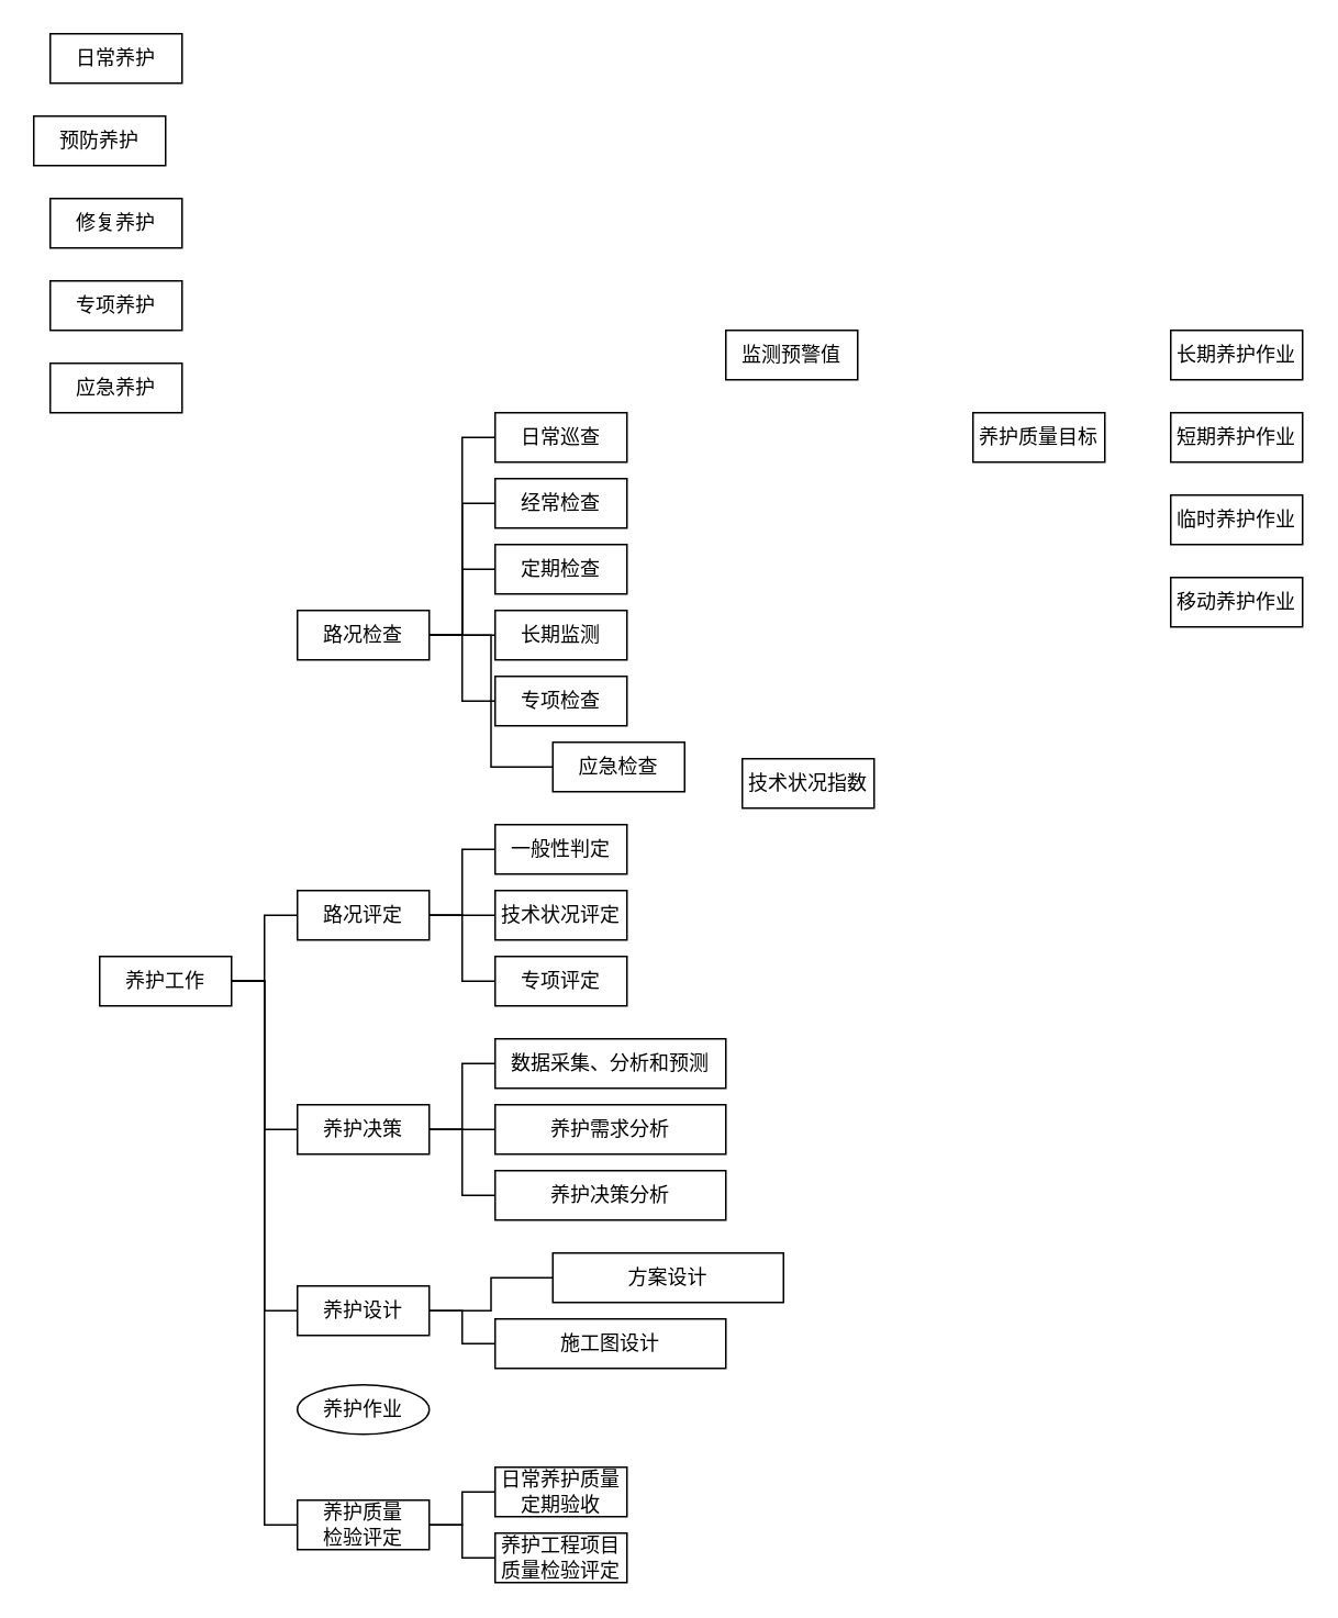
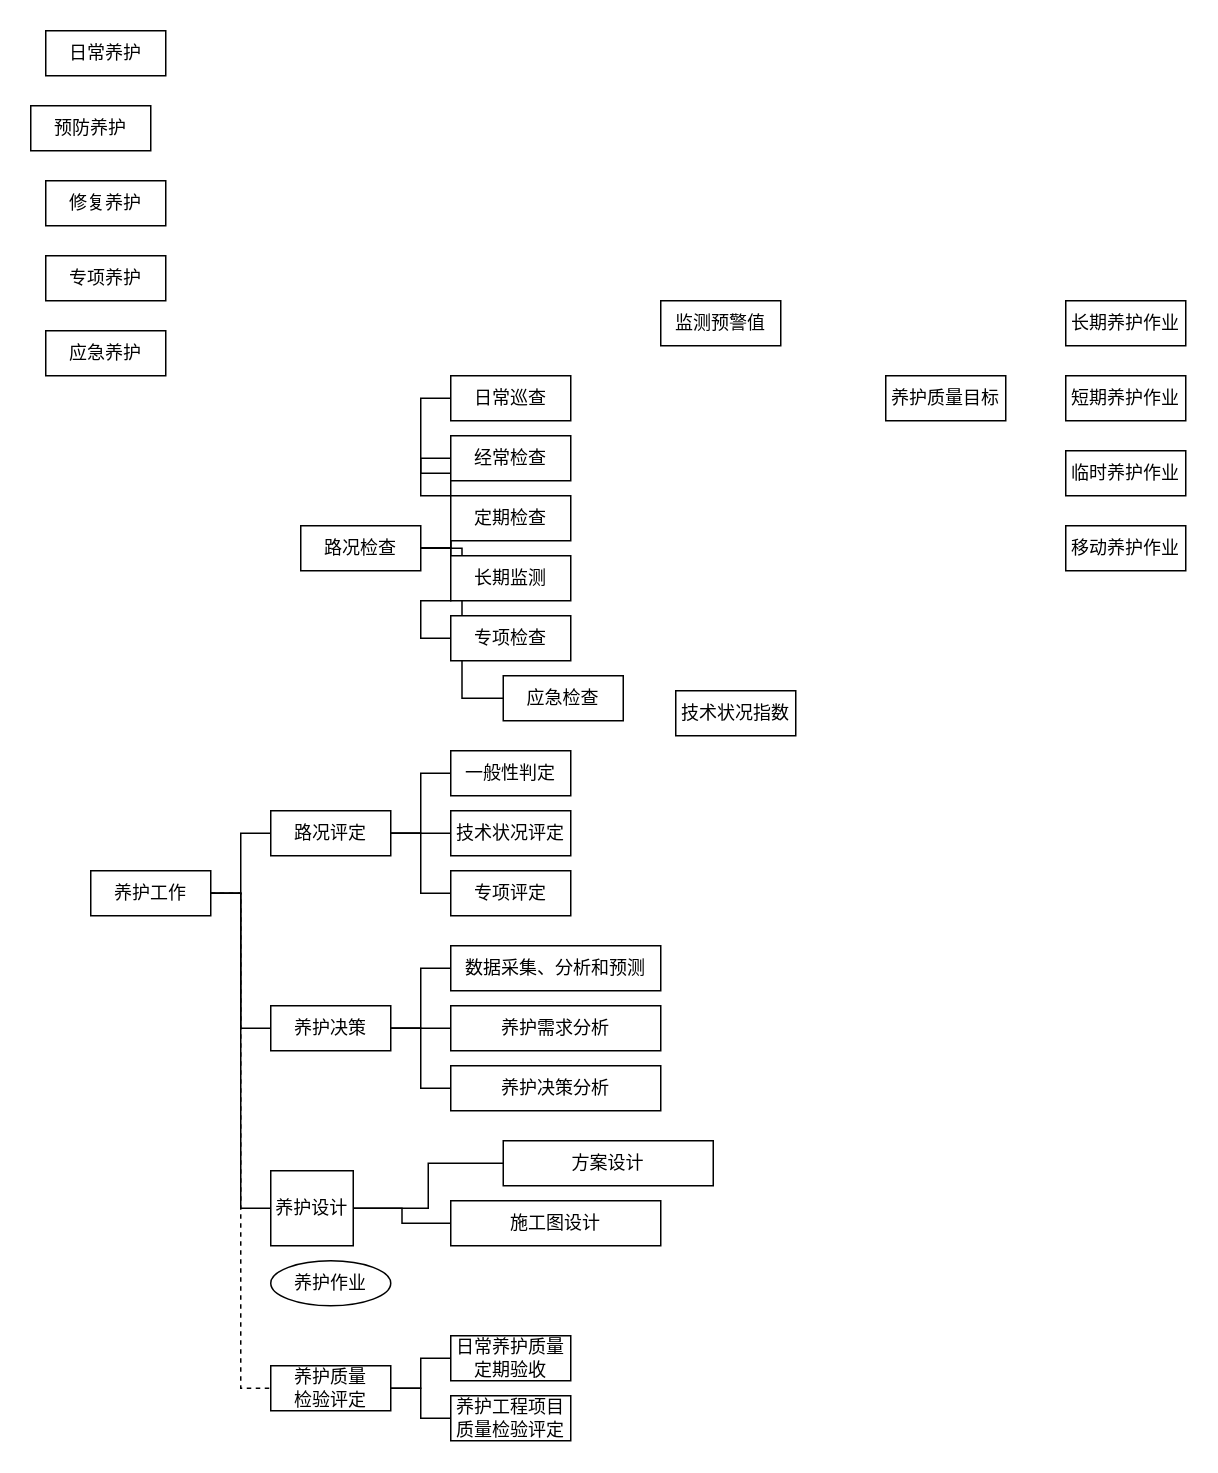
  <mxCell id="0" />
  <mxCell id="1" parent="0" />
  <mxCell id="2" value="日常养护" style="rounded=0;whiteSpace=wrap;html=1;" vertex="1" parent="1"><mxGeometry x="30" y="20" width="80" height="30" as="geometry" /></mxCell>
  <mxCell id="3" value="预防养护" style="rounded=0;whiteSpace=wrap;html=1;" vertex="1" parent="1"><mxGeometry x="20" y="70" width="80" height="30" as="geometry" /></mxCell>
  <mxCell id="4" value="修复养护" style="rounded=0;whiteSpace=wrap;html=1;" vertex="1" parent="1"><mxGeometry x="30" y="120" width="80" height="30" as="geometry" /></mxCell>
  <mxCell id="5" value="专项养护" style="rounded=0;whiteSpace=wrap;html=1;" vertex="1" parent="1"><mxGeometry x="30" y="170" width="80" height="30" as="geometry" /></mxCell>
  <mxCell id="6" value="应急养护" style="rounded=0;whiteSpace=wrap;html=1;" vertex="1" parent="1"><mxGeometry x="30" y="220" width="80" height="30" as="geometry" /></mxCell>
  <mxCell id="7" style="edgeStyle=orthogonalEdgeStyle;rounded=0;orthogonalLoop=1;jettySize=auto;html=1;exitX=1;exitY=0.5;exitDx=0;exitDy=0;entryX=0;entryY=0.5;entryDx=0;entryDy=0;endArrow=none;endFill=0;" edge="1" parent="1" source="13" target="14"><mxGeometry relative="1" as="geometry" /></mxCell>
  <mxCell id="8" style="edgeStyle=orthogonalEdgeStyle;rounded=0;orthogonalLoop=1;jettySize=auto;html=1;exitX=1;exitY=0.5;exitDx=0;exitDy=0;entryX=0;entryY=0.5;entryDx=0;entryDy=0;endArrow=none;endFill=0;" edge="1" parent="1" source="13" target="15"><mxGeometry relative="1" as="geometry" /></mxCell>
  <mxCell id="9" style="edgeStyle=orthogonalEdgeStyle;rounded=0;orthogonalLoop=1;jettySize=auto;html=1;exitX=1;exitY=0.5;exitDx=0;exitDy=0;entryX=0;entryY=0.5;entryDx=0;entryDy=0;endArrow=none;endFill=0;" edge="1" parent="1" source="13" target="16"><mxGeometry relative="1" as="geometry" /></mxCell>
  <mxCell id="10" style="edgeStyle=orthogonalEdgeStyle;rounded=0;orthogonalLoop=1;jettySize=auto;html=1;exitX=1;exitY=0.5;exitDx=0;exitDy=0;entryX=0;entryY=0.5;entryDx=0;entryDy=0;endArrow=none;endFill=0;" edge="1" parent="1" source="13" target="17"><mxGeometry relative="1" as="geometry" /></mxCell>
  <mxCell id="11" style="edgeStyle=orthogonalEdgeStyle;rounded=0;orthogonalLoop=1;jettySize=auto;html=1;exitX=1;exitY=0.5;exitDx=0;exitDy=0;entryX=0;entryY=0.5;entryDx=0;entryDy=0;endArrow=none;endFill=0;" edge="1" parent="1" source="13" target="18"><mxGeometry relative="1" as="geometry" /></mxCell>
  <mxCell id="12" style="edgeStyle=orthogonalEdgeStyle;rounded=0;orthogonalLoop=1;jettySize=auto;html=1;exitX=1;exitY=0.5;exitDx=0;exitDy=0;entryX=0;entryY=0.5;entryDx=0;entryDy=0;endArrow=none;endFill=0;" edge="1" parent="1" source="13" target="19"><mxGeometry relative="1" as="geometry" /></mxCell>
- <mxCell id="13" value="路况检查" style="rounded=0;whiteSpace=wrap;html=1;" vertex="1" parent="1"><mxGeometry x="180" y="370" width="80" height="30" as="geometry" /></mxCell>
+ <mxCell id="13" value="路况检查" style="rounded=0;whiteSpace=wrap;html=1;" vertex="1" parent="1"><mxGeometry x="200" y="350" width="80" height="30" as="geometry" /></mxCell>
  <mxCell id="14" value="日常巡查" style="rounded=0;whiteSpace=wrap;html=1;" vertex="1" parent="1"><mxGeometry x="300" y="250" width="80" height="30" as="geometry" /></mxCell>
  <mxCell id="15" value="经常检查" style="rounded=0;whiteSpace=wrap;html=1;" vertex="1" parent="1"><mxGeometry x="300" y="290" width="80" height="30" as="geometry" /></mxCell>
  <mxCell id="16" value="定期检查" style="rounded=0;whiteSpace=wrap;html=1;" vertex="1" parent="1"><mxGeometry x="300" y="330" width="80" height="30" as="geometry" /></mxCell>
  <mxCell id="17" value="长期监测" style="rounded=0;whiteSpace=wrap;html=1;" vertex="1" parent="1"><mxGeometry x="300" y="370" width="80" height="30" as="geometry" /></mxCell>
  <mxCell id="18" value="专项检查" style="rounded=0;whiteSpace=wrap;html=1;" vertex="1" parent="1"><mxGeometry x="300" y="410" width="80" height="30" as="geometry" /></mxCell>
  <mxCell id="19" value="应急检查" style="rounded=0;whiteSpace=wrap;html=1;" vertex="1" parent="1"><mxGeometry x="335" y="450" width="80" height="30" as="geometry" /></mxCell>
  <mxCell id="20" value="监测预警值" style="rounded=0;whiteSpace=wrap;html=1;" vertex="1" parent="1"><mxGeometry x="440" y="200" width="80" height="30" as="geometry" /></mxCell>
  <mxCell id="21" style="edgeStyle=orthogonalEdgeStyle;rounded=0;orthogonalLoop=1;jettySize=auto;html=1;exitX=1;exitY=0.5;exitDx=0;exitDy=0;endArrow=none;endFill=0;entryX=0;entryY=0.5;entryDx=0;entryDy=0;" edge="1" parent="1" source="24" target="25"><mxGeometry relative="1" as="geometry" /></mxCell>
  <mxCell id="22" style="edgeStyle=orthogonalEdgeStyle;rounded=0;orthogonalLoop=1;jettySize=auto;html=1;exitX=1;exitY=0.5;exitDx=0;exitDy=0;entryX=0;entryY=0.5;entryDx=0;entryDy=0;endArrow=none;endFill=0;" edge="1" parent="1" source="24" target="26"><mxGeometry relative="1" as="geometry" /></mxCell>
  <mxCell id="23" style="edgeStyle=orthogonalEdgeStyle;rounded=0;orthogonalLoop=1;jettySize=auto;html=1;exitX=1;exitY=0.5;exitDx=0;exitDy=0;entryX=0;entryY=0.5;entryDx=0;entryDy=0;endArrow=none;endFill=0;" edge="1" parent="1" source="24" target="27"><mxGeometry relative="1" as="geometry" /></mxCell>
  <mxCell id="24" value="路况评定" style="rounded=0;whiteSpace=wrap;html=1;" vertex="1" parent="1"><mxGeometry x="180" y="540" width="80" height="30" as="geometry" /></mxCell>
  <mxCell id="25" value="一般性判定" style="rounded=0;whiteSpace=wrap;html=1;" vertex="1" parent="1"><mxGeometry x="300" y="500" width="80" height="30" as="geometry" /></mxCell>
  <mxCell id="26" value="技术状况评定" style="rounded=0;whiteSpace=wrap;html=1;" vertex="1" parent="1"><mxGeometry x="300" y="540" width="80" height="30" as="geometry" /></mxCell>
  <mxCell id="27" value="专项评定" style="rounded=0;whiteSpace=wrap;html=1;" vertex="1" parent="1"><mxGeometry x="300" y="580" width="80" height="30" as="geometry" /></mxCell>
  <mxCell id="28" value="技术状况指数" style="rounded=0;whiteSpace=wrap;html=1;" vertex="1" parent="1"><mxGeometry x="450" y="460" width="80" height="30" as="geometry" /></mxCell>
  <mxCell id="29" style="edgeStyle=orthogonalEdgeStyle;rounded=0;orthogonalLoop=1;jettySize=auto;html=1;exitX=1;exitY=0.5;exitDx=0;exitDy=0;entryX=0;entryY=0.5;entryDx=0;entryDy=0;endArrow=none;endFill=0;" edge="1" parent="1" source="32" target="38"><mxGeometry relative="1" as="geometry" /></mxCell>
  <mxCell id="30" style="edgeStyle=orthogonalEdgeStyle;rounded=0;orthogonalLoop=1;jettySize=auto;html=1;exitX=1;exitY=0.5;exitDx=0;exitDy=0;entryX=0;entryY=0.5;entryDx=0;entryDy=0;endArrow=none;endFill=0;" edge="1" parent="1" source="32" target="39"><mxGeometry relative="1" as="geometry" /></mxCell>
  <mxCell id="31" style="edgeStyle=orthogonalEdgeStyle;rounded=0;orthogonalLoop=1;jettySize=auto;html=1;exitX=1;exitY=0.5;exitDx=0;exitDy=0;entryX=0;entryY=0.5;entryDx=0;entryDy=0;endArrow=none;endFill=0;" edge="1" parent="1" source="32" target="40"><mxGeometry relative="1" as="geometry" /></mxCell>
  <mxCell id="32" value="养护决策" style="rounded=0;whiteSpace=wrap;html=1;" vertex="1" parent="1"><mxGeometry x="180" y="670" width="80" height="30" as="geometry" /></mxCell>
  <mxCell id="33" value="养护质量目标" style="rounded=0;whiteSpace=wrap;html=1;" vertex="1" parent="1"><mxGeometry x="590" y="250" width="80" height="30" as="geometry" /></mxCell>
  <mxCell id="34" value="长期养护作业" style="rounded=0;whiteSpace=wrap;html=1;" vertex="1" parent="1"><mxGeometry x="710" y="200" width="80" height="30" as="geometry" /></mxCell>
  <mxCell id="35" value="短期养护作业" style="rounded=0;whiteSpace=wrap;html=1;" vertex="1" parent="1"><mxGeometry x="710" y="250" width="80" height="30" as="geometry" /></mxCell>
  <mxCell id="36" value="临时养护作业" style="rounded=0;whiteSpace=wrap;html=1;" vertex="1" parent="1"><mxGeometry x="710" y="300" width="80" height="30" as="geometry" /></mxCell>
  <mxCell id="37" value="移动养护作业" style="rounded=0;whiteSpace=wrap;html=1;" vertex="1" parent="1"><mxGeometry x="710" y="350" width="80" height="30" as="geometry" /></mxCell>
  <mxCell id="38" value="数据采集、分析和预测" style="rounded=0;whiteSpace=wrap;html=1;" vertex="1" parent="1"><mxGeometry x="300" y="630" width="140" height="30" as="geometry" /></mxCell>
  <mxCell id="39" value="养护需求分析" style="rounded=0;whiteSpace=wrap;html=1;" vertex="1" parent="1"><mxGeometry x="300" y="670" width="140" height="30" as="geometry" /></mxCell>
  <mxCell id="40" value="养护决策分析" style="rounded=0;whiteSpace=wrap;html=1;" vertex="1" parent="1"><mxGeometry x="300" y="710" width="140" height="30" as="geometry" /></mxCell>
  <mxCell id="41" style="edgeStyle=orthogonalEdgeStyle;rounded=0;orthogonalLoop=1;jettySize=auto;html=1;exitX=1;exitY=0.5;exitDx=0;exitDy=0;entryX=0;entryY=0.5;entryDx=0;entryDy=0;endArrow=none;endFill=0;" edge="1" parent="1" source="45" target="24"><mxGeometry relative="1" as="geometry" /></mxCell>
  <mxCell id="42" style="edgeStyle=orthogonalEdgeStyle;rounded=0;orthogonalLoop=1;jettySize=auto;html=1;exitX=1;exitY=0.5;exitDx=0;exitDy=0;entryX=0;entryY=0.5;entryDx=0;entryDy=0;endArrow=none;endFill=0;" edge="1" parent="1" source="45" target="32"><mxGeometry relative="1" as="geometry" /></mxCell>
  <mxCell id="43" style="edgeStyle=orthogonalEdgeStyle;rounded=0;orthogonalLoop=1;jettySize=auto;html=1;exitX=1;exitY=0.5;exitDx=0;exitDy=0;entryX=0;entryY=0.5;entryDx=0;entryDy=0;endArrow=none;endFill=0;" edge="1" parent="1" source="45" target="48"><mxGeometry relative="1" as="geometry" /></mxCell>
- <mxCell id="44" style="edgeStyle=orthogonalEdgeStyle;rounded=0;orthogonalLoop=1;jettySize=auto;html=1;exitX=1;exitY=0.5;exitDx=0;exitDy=0;entryX=0;entryY=0.5;entryDx=0;entryDy=0;endArrow=none;endFill=0;" edge="1" parent="1" source="45" target="54"><mxGeometry relative="1" as="geometry" /></mxCell>
+ <mxCell id="44" style="edgeStyle=orthogonalEdgeStyle;rounded=0;orthogonalLoop=1;jettySize=auto;html=1;exitX=1;exitY=0.5;exitDx=0;exitDy=0;entryX=0;entryY=0.5;entryDx=0;entryDy=0;endArrow=none;endFill=0;dashed=1;" edge="1" parent="1" source="45" target="54"><mxGeometry relative="1" as="geometry" /></mxCell>
  <mxCell id="45" value="养护工作" style="rounded=0;whiteSpace=wrap;html=1;" vertex="1" parent="1"><mxGeometry x="60" y="580" width="80" height="30" as="geometry" /></mxCell>
  <mxCell id="46" style="edgeStyle=orthogonalEdgeStyle;rounded=0;orthogonalLoop=1;jettySize=auto;html=1;exitX=1;exitY=0.5;exitDx=0;exitDy=0;entryX=0;entryY=0.5;entryDx=0;entryDy=0;endArrow=none;endFill=0;" edge="1" parent="1" source="48" target="49"><mxGeometry relative="1" as="geometry" /></mxCell>
  <mxCell id="47" style="edgeStyle=orthogonalEdgeStyle;rounded=0;orthogonalLoop=1;jettySize=auto;html=1;exitX=1;exitY=0.5;exitDx=0;exitDy=0;entryX=0;entryY=0.5;entryDx=0;entryDy=0;endArrow=none;endFill=0;" edge="1" parent="1" source="48" target="50"><mxGeometry relative="1" as="geometry" /></mxCell>
- <mxCell id="48" value="养护设计" style="rounded=0;whiteSpace=wrap;html=1;" vertex="1" parent="1"><mxGeometry x="180" y="780" width="80" height="30" as="geometry" /></mxCell>
+ <mxCell id="48" value="养护设计" style="rounded=0;whiteSpace=wrap;html=1;" vertex="1" parent="1"><mxGeometry x="180" y="780" width="55" height="50" as="geometry" /></mxCell>
  <mxCell id="49" value="方案设计" style="rounded=0;whiteSpace=wrap;html=1;" vertex="1" parent="1"><mxGeometry x="335" y="760" width="140" height="30" as="geometry" /></mxCell>
  <mxCell id="50" value="施工图设计" style="rounded=0;whiteSpace=wrap;html=1;" vertex="1" parent="1"><mxGeometry x="300" y="800" width="140" height="30" as="geometry" /></mxCell>
  <mxCell id="51" value="养护作业" style="ellipse;whiteSpace=wrap;html=1;" vertex="1" parent="1"><mxGeometry x="180" y="840" width="80" height="30" as="geometry" /></mxCell>
  <mxCell id="52" style="edgeStyle=orthogonalEdgeStyle;rounded=0;orthogonalLoop=1;jettySize=auto;html=1;exitX=1;exitY=0.5;exitDx=0;exitDy=0;entryX=0;entryY=0.5;entryDx=0;entryDy=0;endArrow=none;endFill=0;" edge="1" parent="1" source="54" target="55"><mxGeometry relative="1" as="geometry" /></mxCell>
  <mxCell id="53" style="edgeStyle=orthogonalEdgeStyle;rounded=0;orthogonalLoop=1;jettySize=auto;html=1;exitX=1;exitY=0.5;exitDx=0;exitDy=0;entryX=0;entryY=0.5;entryDx=0;entryDy=0;endArrow=none;endFill=0;" edge="1" parent="1" source="54" target="56"><mxGeometry relative="1" as="geometry" /></mxCell>
  <mxCell id="54" value="养护质量&lt;br&gt;检验评定" style="rounded=0;whiteSpace=wrap;html=1;" vertex="1" parent="1"><mxGeometry x="180" y="910" width="80" height="30" as="geometry" /></mxCell>
  <mxCell id="55" value="日常养护质量&lt;br&gt;定期验收" style="rounded=0;whiteSpace=wrap;html=1;" vertex="1" parent="1"><mxGeometry x="300" y="890" width="80" height="30" as="geometry" /></mxCell>
  <mxCell id="56" value="养护工程项目&lt;br&gt;质量检验评定" style="rounded=0;whiteSpace=wrap;html=1;" vertex="1" parent="1"><mxGeometry x="300" y="930" width="80" height="30" as="geometry" /></mxCell>
